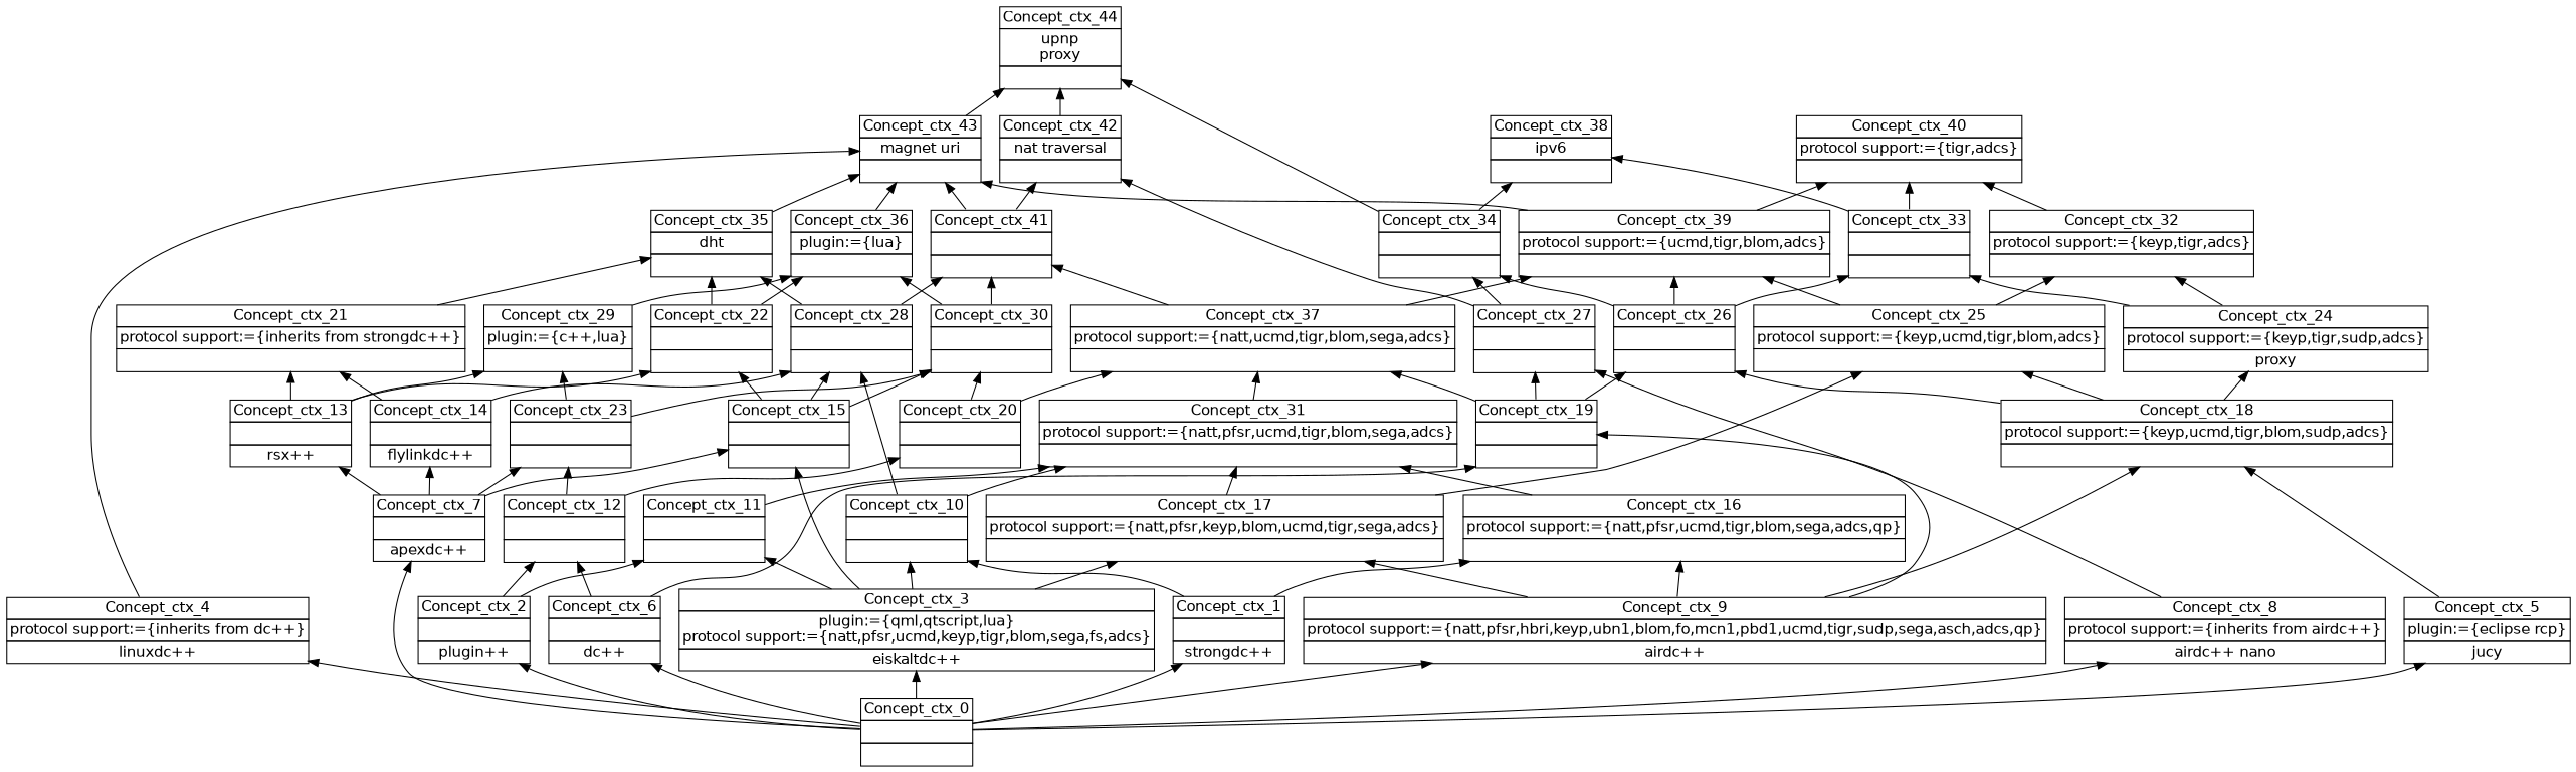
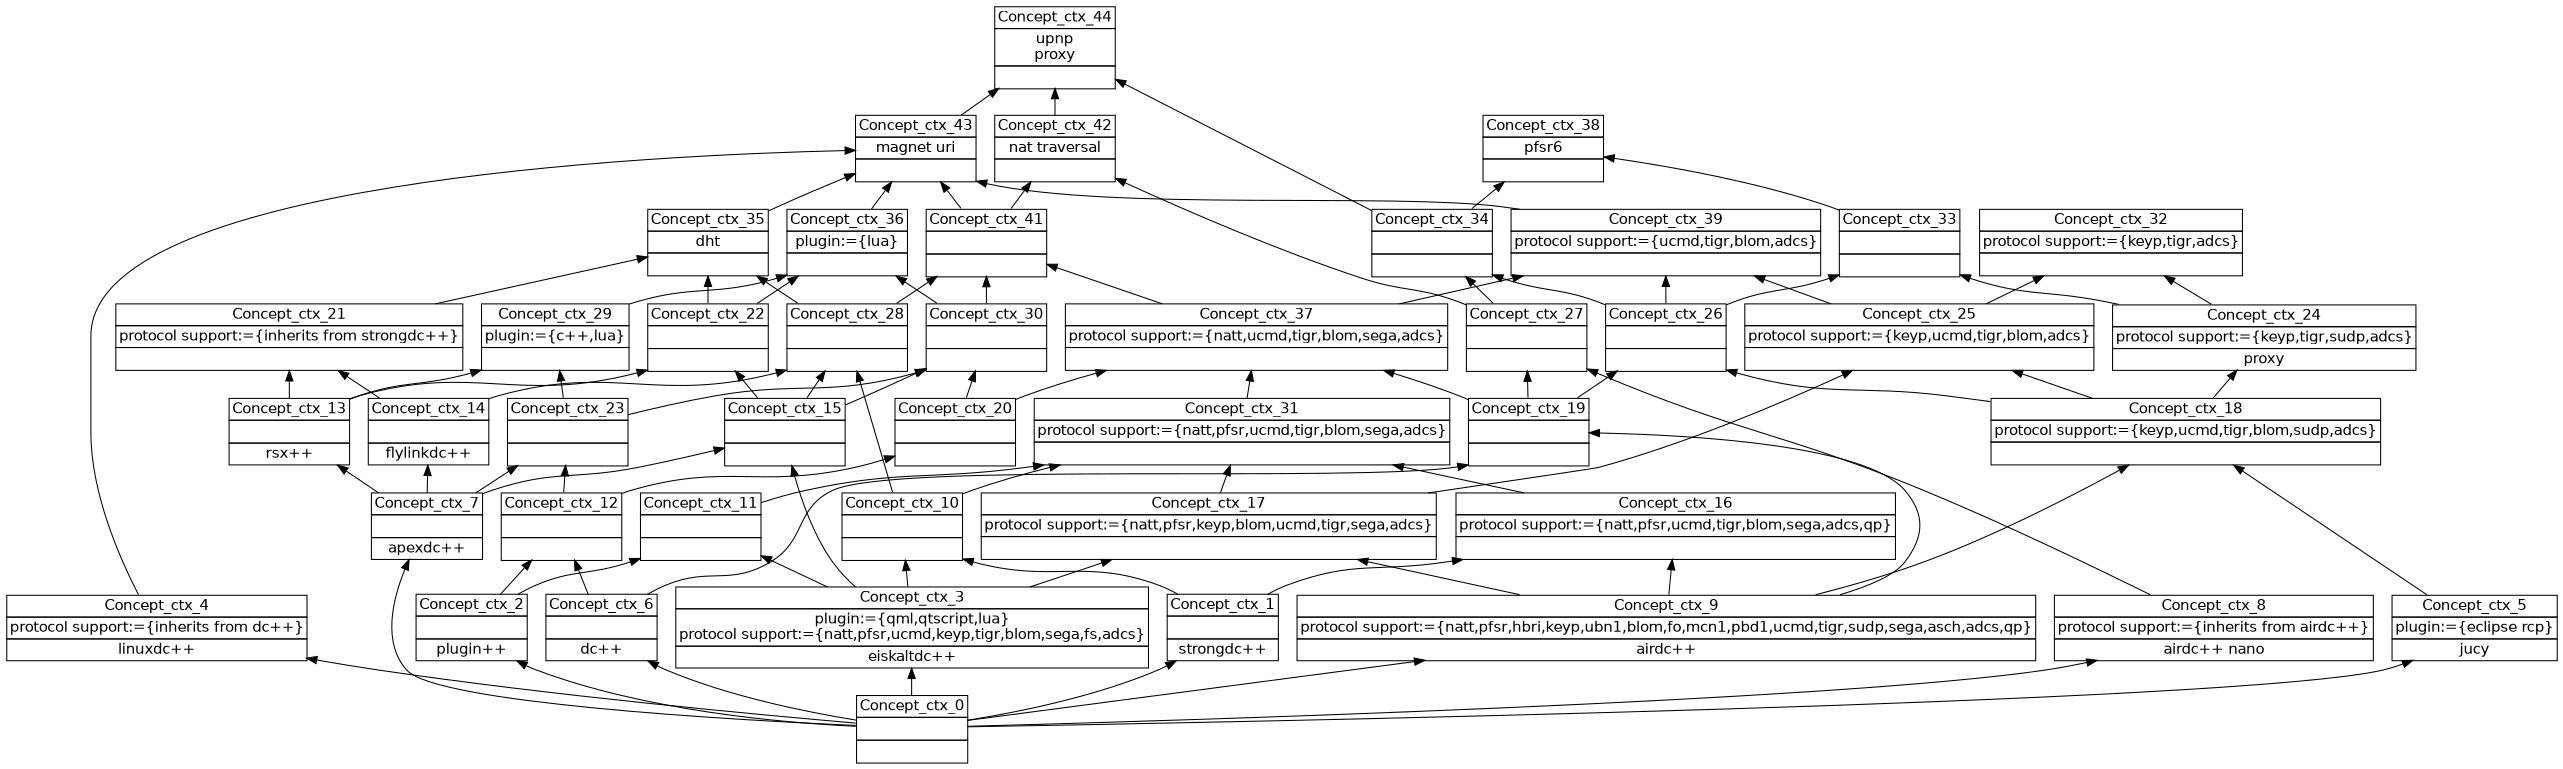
  digraph {
    nodesep=0.2
    rankdir=BT
    ranksep=0.3
    node [fontname="DejaVu Sans" margin="0.03,0.03" shape=none]
    edge [headport=p tailport=p]
    n1 [label=<<table border="0" cellborder="1" cellspacing="0" port="p"><tr><td>Concept_ctx_43</td></tr><tr><td>magnet uri<br/></td></tr><tr><td><br/></td></tr></table>>]
    n2 [label=<<table border="0" cellborder="1" cellspacing="0" port="p"><tr><td>Concept_ctx_44</td></tr><tr><td>upnp<br/>proxy<br/></td></tr><tr><td><br/></td></tr></table>>]
    n3 [label=<<table border="0" cellborder="1" cellspacing="0" port="p"><tr><td>Concept_ctx_41</td></tr><tr><td><br/></td></tr><tr><td><br/></td></tr></table>>]
    n4 [label=<<table border="0" cellborder="1" cellspacing="0" port="p"><tr><td>Concept_ctx_42</td></tr><tr><td>nat traversal<br/></td></tr><tr><td><br/></td></tr></table>>]
    n5 [label=<<table border="0" cellborder="1" cellspacing="0" port="p"><tr><td>Concept_ctx_28</td></tr><tr><td><br/></td></tr><tr><td><br/></td></tr></table>>]
    n6 [label=<<table border="0" cellborder="1" cellspacing="0" port="p"><tr><td>Concept_ctx_35</td></tr><tr><td>dht<br/></td></tr><tr><td><br/></td></tr></table>>]
    n7 [label=<<table border="0" cellborder="1" cellspacing="0" port="p"><tr><td>Concept_ctx_0</td></tr><tr><td><br/></td></tr><tr><td><br/></td></tr></table>>]
    n8 [label=<<table border="0" cellborder="1" cellspacing="0" port="p"><tr><td>Concept_ctx_5</td></tr><tr><td>plugin:={eclipse rcp}<br/></td></tr><tr><td>jucy<br/></td></tr></table>>]
    n9 [label=<<table border="0" cellborder="1" cellspacing="0" port="p"><tr><td>Concept_ctx_6</td></tr><tr><td><br/></td></tr><tr><td>dc++<br/></td></tr></table>>]
    n10 [label=<<table border="0" cellborder="1" cellspacing="0" port="p"><tr><td>Concept_ctx_7</td></tr><tr><td><br/></td></tr><tr><td>apexdc++<br/></td></tr></table>>]
    n11 [label=<<table border="0" cellborder="1" cellspacing="0" port="p"><tr><td>Concept_ctx_3</td></tr><tr><td>plugin:={qml,qtscript,lua}<br/>protocol support:={natt,pfsr,ucmd,keyp,tigr,blom,sega,fs,adcs}<br/></td></tr><tr><td>eiskaltdc++<br/></td></tr></table>>]
    n12 [label=<<table border="0" cellborder="1" cellspacing="0" port="p"><tr><td>Concept_ctx_8</td></tr><tr><td>protocol support:={inherits from airdc++}<br/></td></tr><tr><td>airdc++ nano<br/></td></tr></table>>]
    n13 [label=<<table border="0" cellborder="1" cellspacing="0" port="p"><tr><td>Concept_ctx_4</td></tr><tr><td>protocol support:={inherits from dc++}<br/></td></tr><tr><td>linuxdc++<br/></td></tr></table>>]
    n14 [label=<<table border="0" cellborder="1" cellspacing="0" port="p"><tr><td>Concept_ctx_9</td></tr><tr><td>protocol support:={natt,pfsr,hbri,keyp,ubn1,blom,fo,mcn1,pbd1,ucmd,tigr,sudp,sega,asch,adcs,qp}<br/></td></tr><tr><td>airdc++<br/></td></tr></table>>]
    n15 [label=<<table border="0" cellborder="1" cellspacing="0" port="p"><tr><td>Concept_ctx_2</td></tr><tr><td><br/></td></tr><tr><td>plugin++<br/></td></tr></table>>]
    n16 [label=<<table border="0" cellborder="1" cellspacing="0" port="p"><tr><td>Concept_ctx_1</td></tr><tr><td><br/></td></tr><tr><td>strongdc++<br/></td></tr></table>>]
    n17 [label=<<table border="0" cellborder="1" cellspacing="0" port="p"><tr><td>Concept_ctx_18</td></tr><tr><td>protocol support:={keyp,ucmd,tigr,blom,sudp,adcs}<br/></td></tr><tr><td><br/></td></tr></table>>]
    n18 [label=<<table border="0" cellborder="1" cellspacing="0" port="p"><tr><td>Concept_ctx_19</td></tr><tr><td><br/></td></tr><tr><td><br/></td></tr></table>>]
    n19 [label=<<table border="0" cellborder="1" cellspacing="0" port="p"><tr><td>Concept_ctx_12</td></tr><tr><td><br/></td></tr><tr><td><br/></td></tr></table>>]
    n20 [label=<<table border="0" cellborder="1" cellspacing="0" port="p"><tr><td>Concept_ctx_15</td></tr><tr><td><br/></td></tr><tr><td><br/></td></tr></table>>]
    n21 [label=<<table border="0" cellborder="1" cellspacing="0" port="p"><tr><td>Concept_ctx_23</td></tr><tr><td><br/></td></tr><tr><td><br/></td></tr></table>>]
    n22 [label=<<table border="0" cellborder="1" cellspacing="0" port="p"><tr><td>Concept_ctx_13</td></tr><tr><td><br/></td></tr><tr><td>rsx++<br/></td></tr></table>>]
    n23 [label=<<table border="0" cellborder="1" cellspacing="0" port="p"><tr><td>Concept_ctx_14</td></tr><tr><td><br/></td></tr><tr><td>flylinkdc++<br/></td></tr></table>>]
    n24 [label=<<table border="0" cellborder="1" cellspacing="0" port="p"><tr><td>Concept_ctx_10</td></tr><tr><td><br/></td></tr><tr><td><br/></td></tr></table>>]
    n25 [label=<<table border="0" cellborder="1" cellspacing="0" port="p"><tr><td>Concept_ctx_17</td></tr><tr><td>protocol support:={natt,pfsr,keyp,blom,ucmd,tigr,sega,adcs}<br/></td></tr><tr><td><br/></td></tr></table>>]
    n26 [label=<<table border="0" cellborder="1" cellspacing="0" port="p"><tr><td>Concept_ctx_11</td></tr><tr><td><br/></td></tr><tr><td><br/></td></tr></table>>]
    n27 [label=<<table border="0" cellborder="1" cellspacing="0" port="p"><tr><td>Concept_ctx_27</td></tr><tr><td><br/></td></tr><tr><td><br/></td></tr></table>>]
    n28 [label=<<table border="0" cellborder="1" cellspacing="0" port="p"><tr><td>Concept_ctx_16</td></tr><tr><td>protocol support:={natt,pfsr,ucmd,tigr,blom,sega,adcs,qp}<br/></td></tr><tr><td><br/></td></tr></table>>]
    n29 [label=<<table border="0" cellborder="1" cellspacing="0" port="p"><tr><td>Concept_ctx_26</td></tr><tr><td><br/></td></tr><tr><td><br/></td></tr></table>>]
    n30 [label=<<table border="0" cellborder="1" cellspacing="0" port="p"><tr><td>Concept_ctx_37</td></tr><tr><td>protocol support:={natt,ucmd,tigr,blom,sega,adcs}<br/></td></tr><tr><td><br/></td></tr></table>>]
    n31 [label=<<table border="0" cellborder="1" cellspacing="0" port="p"><tr><td>Concept_ctx_34</td></tr><tr><td><br/></td></tr><tr><td><br/></td></tr></table>>]
    n32 [label=<<table border="0" cellborder="1" cellspacing="0" port="p"><tr><td>Concept_ctx_39</td></tr><tr><td>protocol support:={ucmd,tigr,blom,adcs}<br/></td></tr><tr><td><br/></td></tr></table>>]
    n33 [label=<<table border="0" cellborder="1" cellspacing="0" port="p"><tr><td>Concept_ctx_33</td></tr><tr><td><br/></td></tr><tr><td><br/></td></tr></table>>]
-   n34 [label=<<table border="0" cellborder="1" cellspacing="0" port="p"><tr><td>Concept_ctx_38</td></tr><tr><td>ipv6<br/></td></tr><tr><td><br/></td></tr></table>>]
-   n35 [label=<<table border="0" cellborder="1" cellspacing="0" port="p"><tr><td>Concept_ctx_40</td></tr><tr><td>protocol support:={tigr,adcs}<br/></td></tr><tr><td><br/></td></tr></table>>]
+   n34 [label=<<table border="0" cellborder="1" cellspacing="0" port="p"><tr><td>Concept_ctx_38</td></tr><tr><td>pfsr6<br/></td></tr><tr><td><br/></td></tr></table>>]
    n36 [label=<<table border="0" cellborder="1" cellspacing="0" port="p"><tr><td>Concept_ctx_25</td></tr><tr><td>protocol support:={keyp,ucmd,tigr,blom,adcs}<br/></td></tr><tr><td><br/></td></tr></table>>]
    n37 [label=<<table border="0" cellborder="1" cellspacing="0" port="p"><tr><td>Concept_ctx_24</td></tr><tr><td>protocol support:={keyp,tigr,sudp,adcs}<br/></td></tr><tr><td>proxy<br/></td></tr></table>>]
    n38 [label=<<table border="0" cellborder="1" cellspacing="0" port="p"><tr><td>Concept_ctx_20</td></tr><tr><td><br/></td></tr><tr><td><br/></td></tr></table>>]
    n39 [label=<<table border="0" cellborder="1" cellspacing="0" port="p"><tr><td>Concept_ctx_30</td></tr><tr><td><br/></td></tr><tr><td><br/></td></tr></table>>]
    n40 [label=<<table border="0" cellborder="1" cellspacing="0" port="p"><tr><td>Concept_ctx_22</td></tr><tr><td><br/></td></tr><tr><td><br/></td></tr></table>>]
    n41 [label=<<table border="0" cellborder="1" cellspacing="0" port="p"><tr><td>Concept_ctx_36</td></tr><tr><td>plugin:={lua}<br/></td></tr><tr><td><br/></td></tr></table>>]
    n42 [label=<<table border="0" cellborder="1" cellspacing="0" port="p"><tr><td>Concept_ctx_29</td></tr><tr><td>plugin:={c++,lua}<br/></td></tr><tr><td><br/></td></tr></table>>]
    n43 [label=<<table border="0" cellborder="1" cellspacing="0" port="p"><tr><td>Concept_ctx_21</td></tr><tr><td>protocol support:={inherits from strongdc++}<br/></td></tr><tr><td><br/></td></tr></table>>]
    n44 [label=<<table border="0" cellborder="1" cellspacing="0" port="p"><tr><td>Concept_ctx_31</td></tr><tr><td>protocol support:={natt,pfsr,ucmd,tigr,blom,sega,adcs}<br/></td></tr><tr><td><br/></td></tr></table>>]
    n45 [label=<<table border="0" cellborder="1" cellspacing="0" port="p"><tr><td>Concept_ctx_32</td></tr><tr><td>protocol support:={keyp,tigr,adcs}<br/></td></tr><tr><td><br/></td></tr></table>>]
    n1 -> n2
    n3 -> n1
    n3 -> n4
    n4 -> n2
    n5 -> n3
    n5 -> n6
    n6 -> n1
    n7 -> n8
    n7 -> n9
    n7 -> n10
    n7 -> n11
    n7 -> n12
    n7 -> n13
    n7 -> n14
    n7 -> n15
    n7 -> n16
    n8 -> n17
    n9 -> n18
    n9 -> n19
    n10 -> n20
    n10 -> n21
    n10 -> n22
    n10 -> n23
    n11 -> n20
    n11 -> n24
    n11 -> n25
    n11 -> n26
    n12 -> n27
    n13 -> n1
    n14 -> n17
    n14 -> n18
    n14 -> n25
    n14 -> n28
    n15 -> n19
    n15 -> n26
    n16 -> n24
    n16 -> n28
    n17 -> n29
    n17 -> n36
    n17 -> n37
    n18 -> n27
    n18 -> n29
    n18 -> n30
    n19 -> n21
    n19 -> n38
    n20 -> n5
    n20 -> n39
    n20 -> n40
    n21 -> n39
    n21 -> n42
    n22 -> n40
    n22 -> n42
    n22 -> n43
    n23 -> n5
    n23 -> n43
    n24 -> n5
    n24 -> n44
    n25 -> n36
    n25 -> n44
    n26 -> n44
    n27 -> n4
    n27 -> n31
    n28 -> n44
    n29 -> n31
    n29 -> n32
    n29 -> n33
    n30 -> n3
    n30 -> n32
    n31 -> n2
    n31 -> n34
    n32 -> n1
-   n32 -> n35
    n33 -> n34
-   n33 -> n35
    n36 -> n32
    n36 -> n45
    n37 -> n33
    n37 -> n45
    n38 -> n30
    n38 -> n39
    n39 -> n3
    n39 -> n41
    n40 -> n6
    n40 -> n41
    n41 -> n1
    n42 -> n41
    n43 -> n6
    n44 -> n30
-   n45 -> n35
  }
